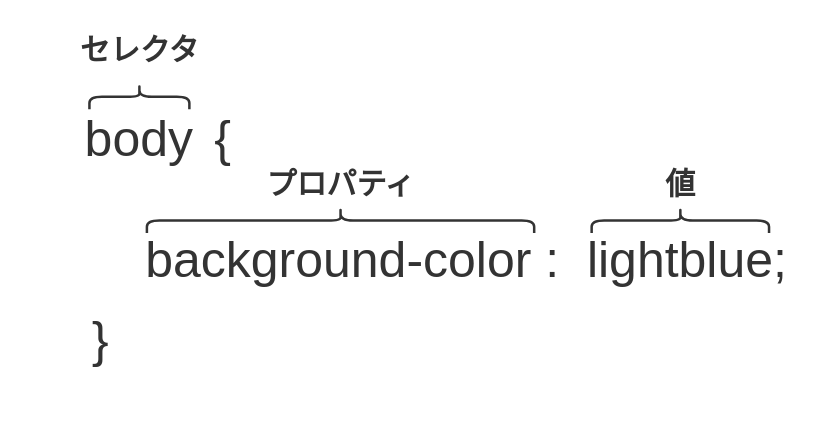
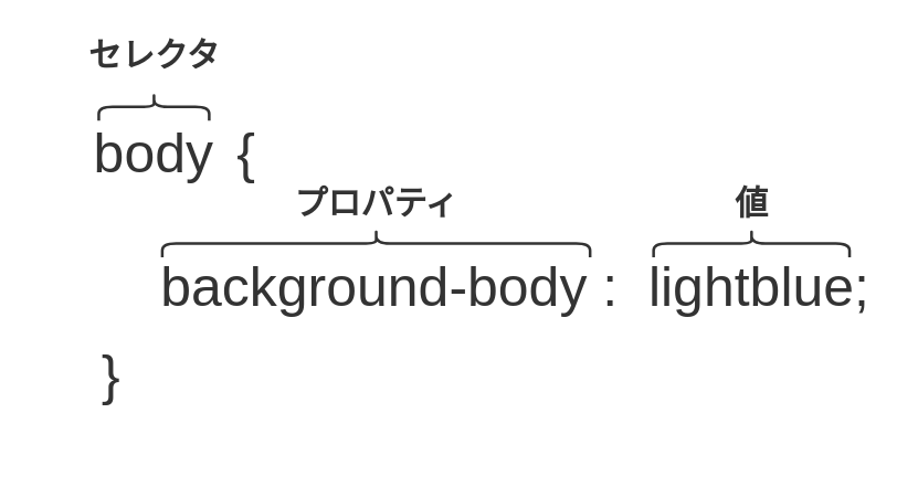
  <mxCell id="0" />
  <mxCell id="1" parent="0" />
  <mxCell id="2" value="" style="shape=curlyBracket;whiteSpace=wrap;html=1;rounded=1;fontSize=35;rotation=90;strokeWidth=2;fontColor=#333333;strokeColor=#333333;" parent="1" vertex="1"><mxGeometry x="101" y="37" width="20" height="80" as="geometry" /></mxCell>
  <mxCell id="3" value="セレクタ" style="text;strokeColor=none;fillColor=none;html=1;fontSize=24;fontStyle=1;verticalAlign=middle;align=center;fontColor=#333333;" parent="1" vertex="1"><mxGeometry x="61" y="20" width="100" height="40" as="geometry" /></mxCell>
  <mxCell id="4" value="body" style="text;html=1;strokeColor=none;fillColor=none;align=center;verticalAlign=middle;whiteSpace=wrap;rounded=0;fontSize=40;fontColor=#333333;" parent="1" vertex="1"><mxGeometry x="51" y="90" width="120" height="40" as="geometry" /></mxCell>
- <mxCell id="5" value="background-color :&amp;nbsp; lightblue;" style="text;html=1;strokeColor=none;fillColor=none;align=center;verticalAlign=middle;whiteSpace=wrap;rounded=0;fontSize=40;fontColor=#333333;" parent="1" vertex="1"><mxGeometry x="103" y="187" width="540" height="40" as="geometry" /></mxCell>
+ <mxCell id="5" value="background-body :&amp;nbsp; lightblue;" style="text;html=1;strokeColor=none;fillColor=none;align=center;verticalAlign=middle;whiteSpace=wrap;rounded=0;fontSize=40;fontColor=#333333;" parent="1" vertex="1"><mxGeometry x="103" y="187" width="540" height="40" as="geometry" /></mxCell>
  <mxCell id="6" value="{" style="text;html=1;strokeColor=none;fillColor=none;align=center;verticalAlign=middle;whiteSpace=wrap;rounded=0;fontSize=40;fontColor=#333333;" parent="1" vertex="1"><mxGeometry x="118" y="90" width="120" height="40" as="geometry" /></mxCell>
  <mxCell id="7" value="{" style="text;html=1;strokeColor=none;fillColor=none;align=center;verticalAlign=middle;whiteSpace=wrap;rounded=0;fontSize=40;fontColor=#333333;rotation=-180;" parent="1" vertex="1"><mxGeometry x="20" y="260" width="120" height="40" as="geometry" /></mxCell>
  <mxCell id="8" value="" style="shape=curlyBracket;whiteSpace=wrap;html=1;rounded=1;fontSize=35;rotation=90;strokeWidth=2;fontColor=#333333;strokeColor=#333333;" parent="1" vertex="1"><mxGeometry x="262" y="21" width="20" height="310" as="geometry" /></mxCell>
  <mxCell id="9" value="プロパティ" style="text;strokeColor=none;fillColor=none;html=1;fontSize=24;fontStyle=1;verticalAlign=middle;align=center;fontColor=#333333;" parent="1" vertex="1"><mxGeometry x="222" y="127" width="100" height="40" as="geometry" /></mxCell>
  <mxCell id="10" value="" style="shape=curlyBracket;whiteSpace=wrap;html=1;rounded=1;fontSize=35;rotation=90;strokeWidth=2;fontColor=#333333;strokeColor=#333333;" parent="1" vertex="1"><mxGeometry x="534" y="105" width="20" height="142" as="geometry" /></mxCell>
  <mxCell id="11" value="値" style="text;strokeColor=none;fillColor=none;html=1;fontSize=24;fontStyle=1;verticalAlign=middle;align=center;fontColor=#333333;" parent="1" vertex="1"><mxGeometry x="494" y="127" width="100" height="40" as="geometry" /></mxCell>
